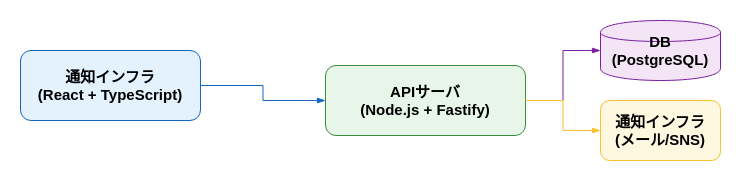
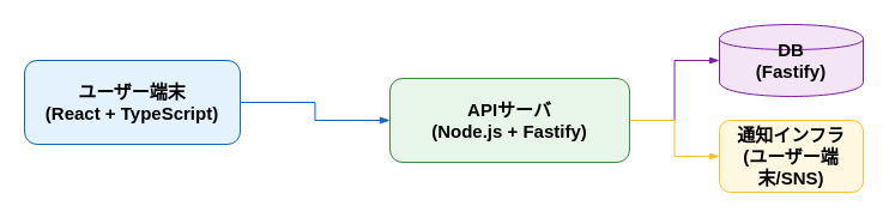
  <mxCell id="0" />
  <mxCell id="1" parent="0" />
- <mxCell id="2" value="通知インフラ&#10;(React + TypeScript)" style="rounded=1;whiteSpace=wrap;html=1;fillColor=#e3f2fd;strokeColor=#1565c0;fontSize=15;fontStyle=1;" vertex="1" parent="1"><mxGeometry x="20" y="50" width="180" height="70" as="geometry" /></mxCell>
+ <mxCell id="2" value="ユーザー端末&#10;(React + TypeScript)" style="rounded=1;whiteSpace=wrap;html=1;fillColor=#e3f2fd;strokeColor=#1565c0;fontSize=15;fontStyle=1;" vertex="1" parent="1"><mxGeometry x="20" y="50" width="180" height="70" as="geometry" /></mxCell>
  <mxCell id="3" value="APIサーバ&#10;(Node.js + Fastify)" style="rounded=1;whiteSpace=wrap;html=1;fillColor=#e8f5e9;strokeColor=#388e3c;fontSize=15;fontStyle=1;" vertex="1" parent="1"><mxGeometry x="325" y="65" width="200" height="70" as="geometry" /></mxCell>
- <mxCell id="4" value="DB&#10;(PostgreSQL)" style="shape=cylinder;whiteSpace=wrap;html=1;fillColor=#f3e5f5;strokeColor=#7b1fa2;fontSize=15;fontStyle=1;" vertex="1" parent="1"><mxGeometry x="600" y="20" width="120" height="60" as="geometry" /></mxCell>
- <mxCell id="5" value="通知インフラ&#10;(メール/SNS)" style="rounded=1;whiteSpace=wrap;html=1;fillColor=#fff8e1;strokeColor=#fbc02d;fontSize=15;fontStyle=1;" vertex="1" parent="1"><mxGeometry x="600" y="100" width="120" height="60" as="geometry" /></mxCell>
+ <mxCell id="4" value="DB&#10;(Fastify)" style="shape=cylinder;whiteSpace=wrap;html=1;fillColor=#f3e5f5;strokeColor=#7b1fa2;fontSize=15;fontStyle=1;" vertex="1" parent="1"><mxGeometry x="600" y="20" width="120" height="60" as="geometry" /></mxCell>
+ <mxCell id="5" value="通知インフラ&#10;(ユーザー端末/SNS)" style="rounded=1;whiteSpace=wrap;html=1;fillColor=#fff8e1;strokeColor=#fbc02d;fontSize=15;fontStyle=1;" vertex="1" parent="1"><mxGeometry x="600" y="100" width="120" height="60" as="geometry" /></mxCell>
  <mxCell id="6" style="edgeStyle=orthogonalEdgeStyle;rounded=0;orthogonalLoop=1;jettySize=auto;html=1;endArrow=blockThin;endFill=1;strokeColor=#7b1fa2;" edge="1" parent="1" source="3" target="4"><mxGeometry relative="1" as="geometry" /></mxCell>
  <mxCell id="7" style="edgeStyle=orthogonalEdgeStyle;rounded=0;orthogonalLoop=1;jettySize=auto;html=1;endArrow=blockThin;endFill=1;strokeColor=#fbc02d;" edge="1" parent="1" source="3" target="5"><mxGeometry relative="1" as="geometry" /></mxCell>
  <mxCell id="8" style="edgeStyle=orthogonalEdgeStyle;rounded=0;orthogonalLoop=1;jettySize=auto;html=1;endArrow=blockThin;endFill=1;strokeColor=#1565c0;" edge="1" parent="1" source="2" target="3"><mxGeometry relative="1" as="geometry" /></mxCell>
